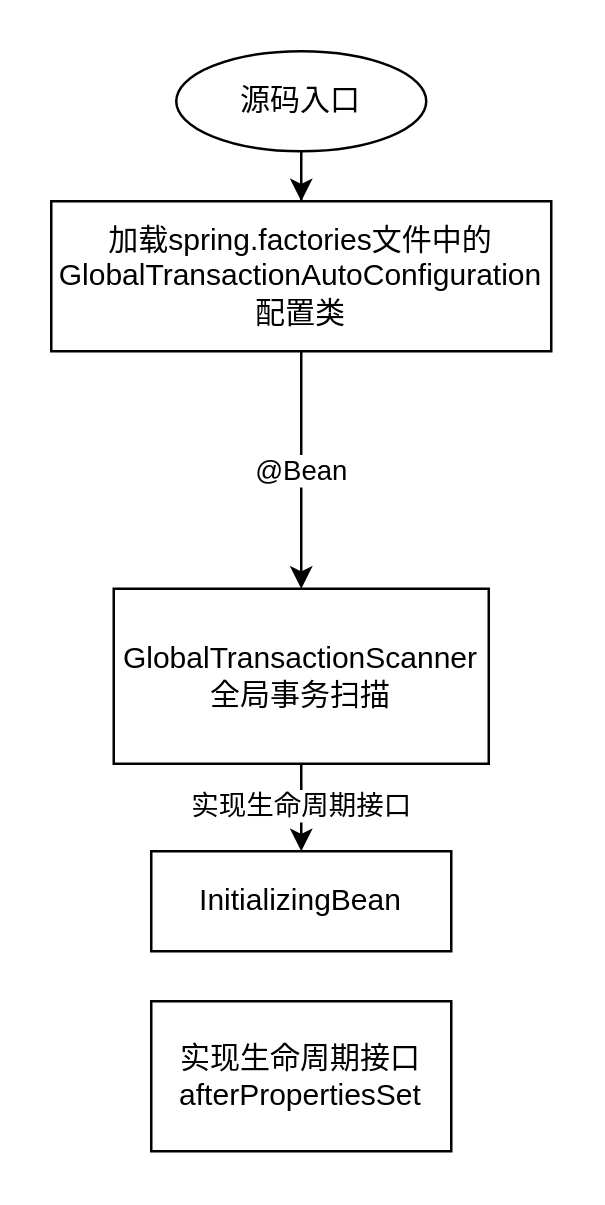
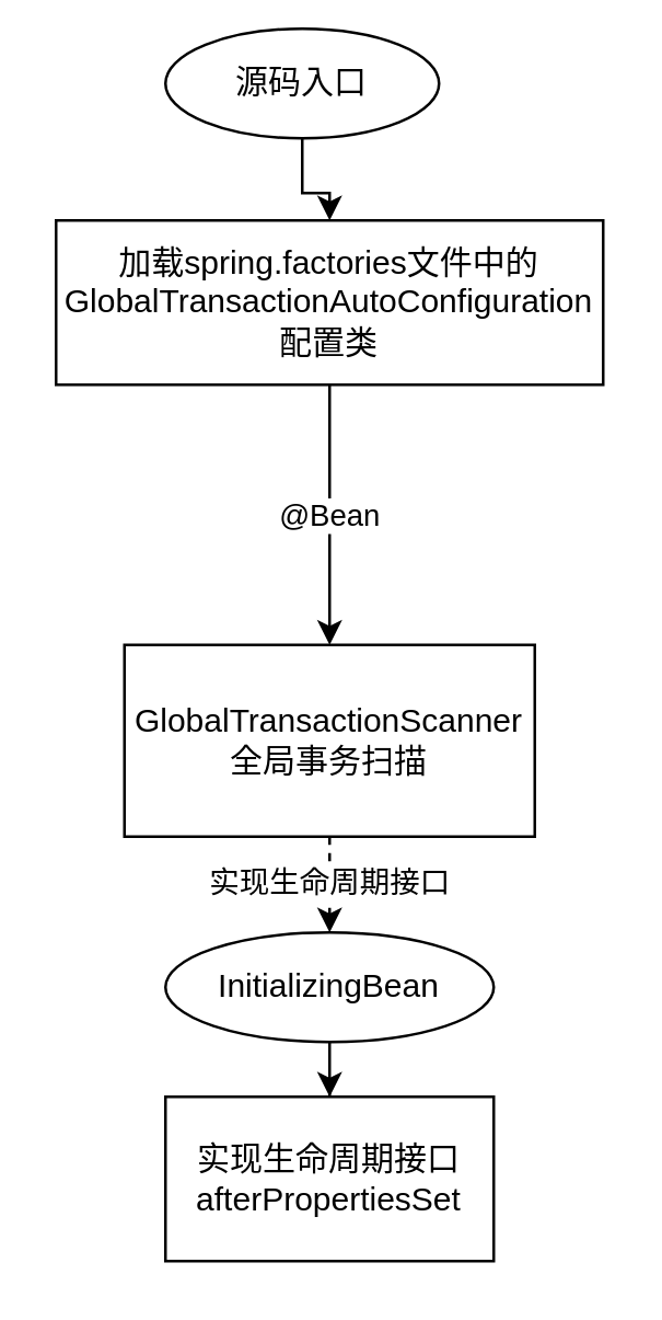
  <mxCell id="0" />
  <mxCell id="1" parent="0" />
  <mxCell id="2" value="" style="edgeStyle=orthogonalEdgeStyle;rounded=0;orthogonalLoop=1;jettySize=auto;html=1;" parent="1" source="3" target="5" edge="1"><mxGeometry relative="1" as="geometry" /></mxCell>
- <mxCell id="3" value="源码入口&lt;br&gt;" style="ellipse;whiteSpace=wrap;html=1;" parent="1" vertex="1"><mxGeometry x="70" y="20" width="100" height="40" as="geometry" /></mxCell>
+ <mxCell id="3" value="源码入口&lt;br&gt;" style="ellipse;whiteSpace=wrap;html=1;" parent="1" vertex="1"><mxGeometry x="60" y="10" width="100" height="40" as="geometry" /></mxCell>
  <mxCell id="4" value="@Bean" style="edgeStyle=orthogonalEdgeStyle;rounded=0;orthogonalLoop=1;jettySize=auto;html=1;" parent="1" source="5" target="7" edge="1"><mxGeometry relative="1" as="geometry" /></mxCell>
  <mxCell id="5" value="加载spring.factories文件中的&lt;br&gt;GlobalTransactionAutoConfiguration配置类" style="whiteSpace=wrap;html=1;" parent="1" vertex="1"><mxGeometry x="20" y="80" width="200" height="60" as="geometry" /></mxCell>
- <mxCell id="6" value="实现生命周期接口" style="edgeStyle=orthogonalEdgeStyle;rounded=0;orthogonalLoop=1;jettySize=auto;html=1;" parent="1" source="7" target="9" edge="1"><mxGeometry relative="1" as="geometry" /></mxCell>
+ <mxCell id="6" value="实现生命周期接口" style="edgeStyle=orthogonalEdgeStyle;rounded=0;orthogonalLoop=1;jettySize=auto;html=1;dashed=1;" parent="1" source="7" target="9" edge="1"><mxGeometry relative="1" as="geometry" /></mxCell>
  <mxCell id="7" value="GlobalTransactionScanner全局事务扫描" style="whiteSpace=wrap;html=1;" parent="1" vertex="1"><mxGeometry x="45" y="235" width="150" height="70" as="geometry" /></mxCell>
- <mxCell id="9" value="InitializingBean" style="whiteSpace=wrap;html=1;" parent="1" vertex="1"><mxGeometry x="60" y="340" width="120" height="40" as="geometry" /></mxCell>
+ <mxCell id="8" value="" style="edgeStyle=orthogonalEdgeStyle;rounded=0;orthogonalLoop=1;jettySize=auto;html=1;" parent="1" source="9" target="10" edge="1"><mxGeometry relative="1" as="geometry" /></mxCell>
+ <mxCell id="9" value="InitializingBean" style="ellipse;whiteSpace=wrap;html=1;" parent="1" vertex="1"><mxGeometry x="60" y="340" width="120" height="40" as="geometry" /></mxCell>
  <mxCell id="10" value="实现生命周期接口&lt;br&gt;afterPropertiesSet" style="whiteSpace=wrap;html=1;" parent="1" vertex="1"><mxGeometry x="60" y="400" width="120" height="60" as="geometry" /></mxCell>
